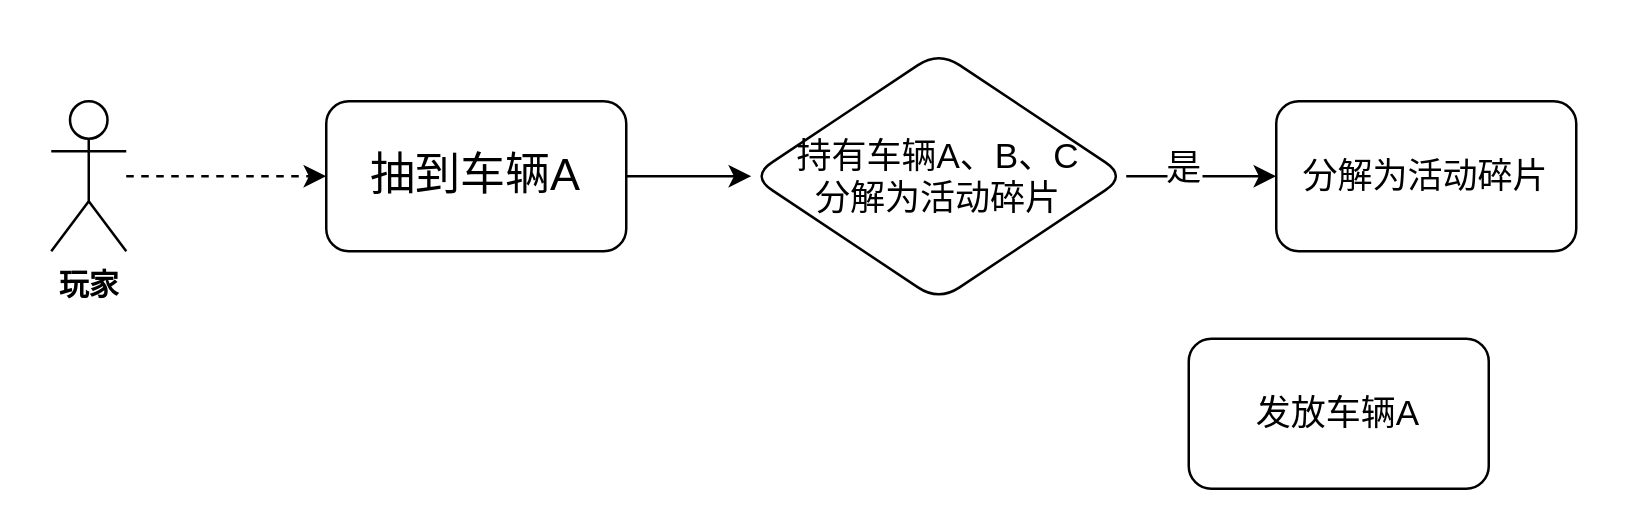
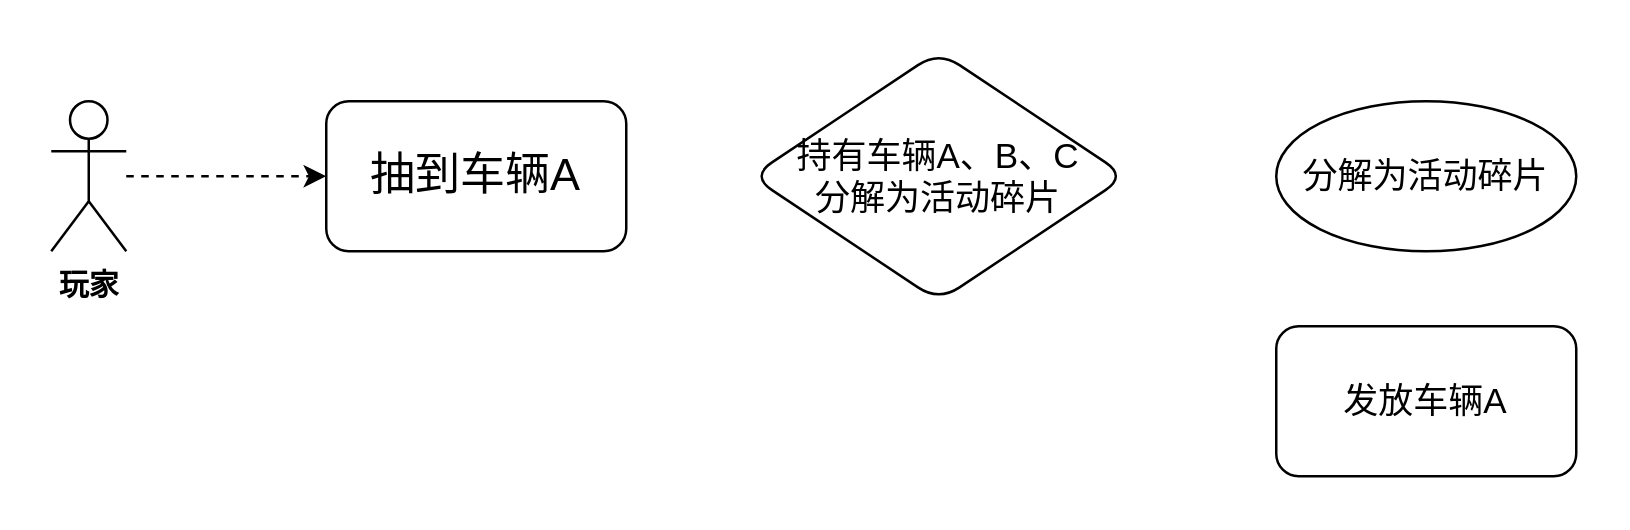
  <mxCell id="0" />
  <mxCell id="1" parent="0" />
  <mxCell id="2" value="" style="edgeStyle=orthogonalEdgeStyle;rounded=0;orthogonalLoop=1;jettySize=auto;html=1;dashed=1;" edge="1" parent="1" source="3" target="5"><mxGeometry relative="1" as="geometry" /></mxCell>
  <mxCell id="3" value="&lt;b&gt;玩家&lt;/b&gt;" style="shape=umlActor;verticalLabelPosition=bottom;verticalAlign=top;html=1;outlineConnect=0;" vertex="1" parent="1"><mxGeometry x="20" y="40" width="30" height="60" as="geometry" /></mxCell>
- <mxCell id="4" value="" style="edgeStyle=orthogonalEdgeStyle;rounded=0;orthogonalLoop=1;jettySize=auto;html=1;" edge="1" parent="1" source="5" target="8"><mxGeometry relative="1" as="geometry" /></mxCell>
  <mxCell id="5" value="&lt;font style=&quot;font-size: 18px;&quot;&gt;抽到车辆A&lt;/font&gt;" style="rounded=1;whiteSpace=wrap;html=1;" vertex="1" parent="1"><mxGeometry x="130" y="40" width="120" height="60" as="geometry" /></mxCell>
- <mxCell id="6" value="" style="edgeStyle=orthogonalEdgeStyle;rounded=0;orthogonalLoop=1;jettySize=auto;html=1;fontSize=14;" edge="1" parent="1" source="8" target="9"><mxGeometry relative="1" as="geometry" /></mxCell>
- <mxCell id="7" value="是" style="edgeLabel;html=1;align=center;verticalAlign=middle;resizable=0;points=[];fontSize=14;" vertex="1" connectable="0" parent="6"><mxGeometry x="-0.267" y="4" relative="1" as="geometry"><mxPoint as="offset" /></mxGeometry></mxCell>
  <mxCell id="8" value="&lt;font style=&quot;font-size: 14px;&quot;&gt;持有车辆A、B、C&lt;br&gt;分解为活动碎片&lt;/font&gt;" style="rhombus;whiteSpace=wrap;html=1;rounded=1;" vertex="1" parent="1"><mxGeometry x="300" y="20" width="150" height="100" as="geometry" /></mxCell>
- <mxCell id="9" value="&lt;font style=&quot;font-size: 14px;&quot;&gt;分解为活动碎片&lt;/font&gt;" style="whiteSpace=wrap;html=1;rounded=1;" vertex="1" parent="1"><mxGeometry x="510" y="40" width="120" height="60" as="geometry" /></mxCell>
- <mxCell id="10" value="&lt;font style=&quot;font-size: 14px;&quot;&gt;发放车辆A&lt;/font&gt;" style="whiteSpace=wrap;html=1;rounded=1;" vertex="1" parent="1"><mxGeometry x="475" y="135" width="120" height="60" as="geometry" /></mxCell>
+ <mxCell id="9" value="&lt;font style=&quot;font-size: 14px;&quot;&gt;分解为活动碎片&lt;/font&gt;" style="ellipse;whiteSpace=wrap;html=1;" vertex="1" parent="1"><mxGeometry x="510" y="40" width="120" height="60" as="geometry" /></mxCell>
+ <mxCell id="10" value="&lt;font style=&quot;font-size: 14px;&quot;&gt;发放车辆A&lt;/font&gt;" style="whiteSpace=wrap;html=1;rounded=1;" vertex="1" parent="1"><mxGeometry x="510" y="130" width="120" height="60" as="geometry" /></mxCell>
